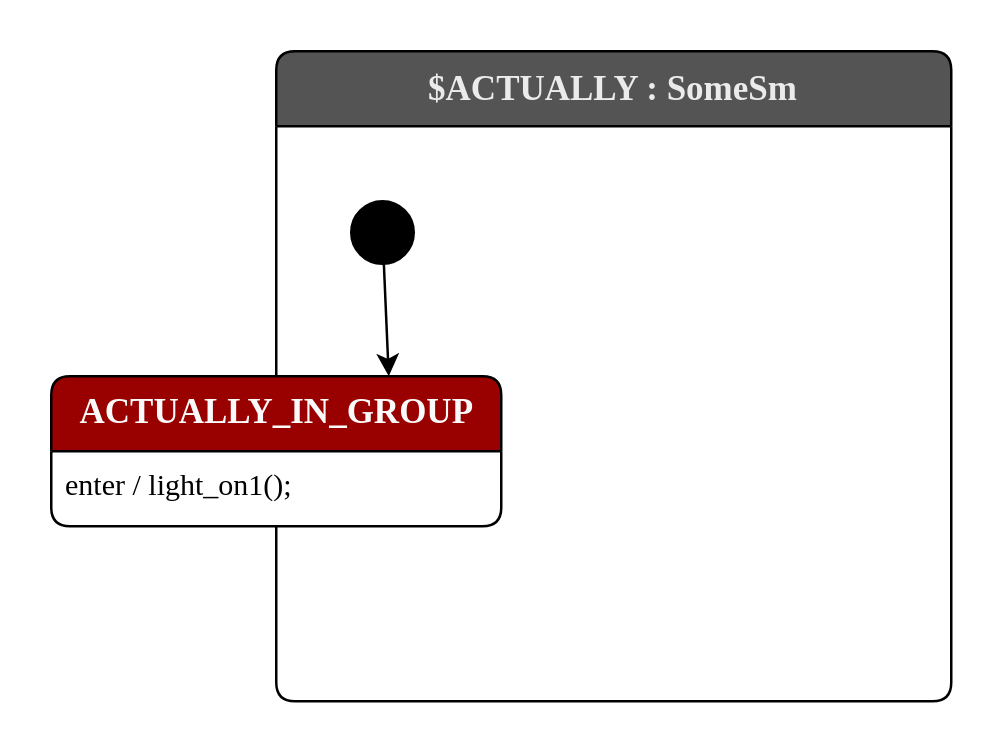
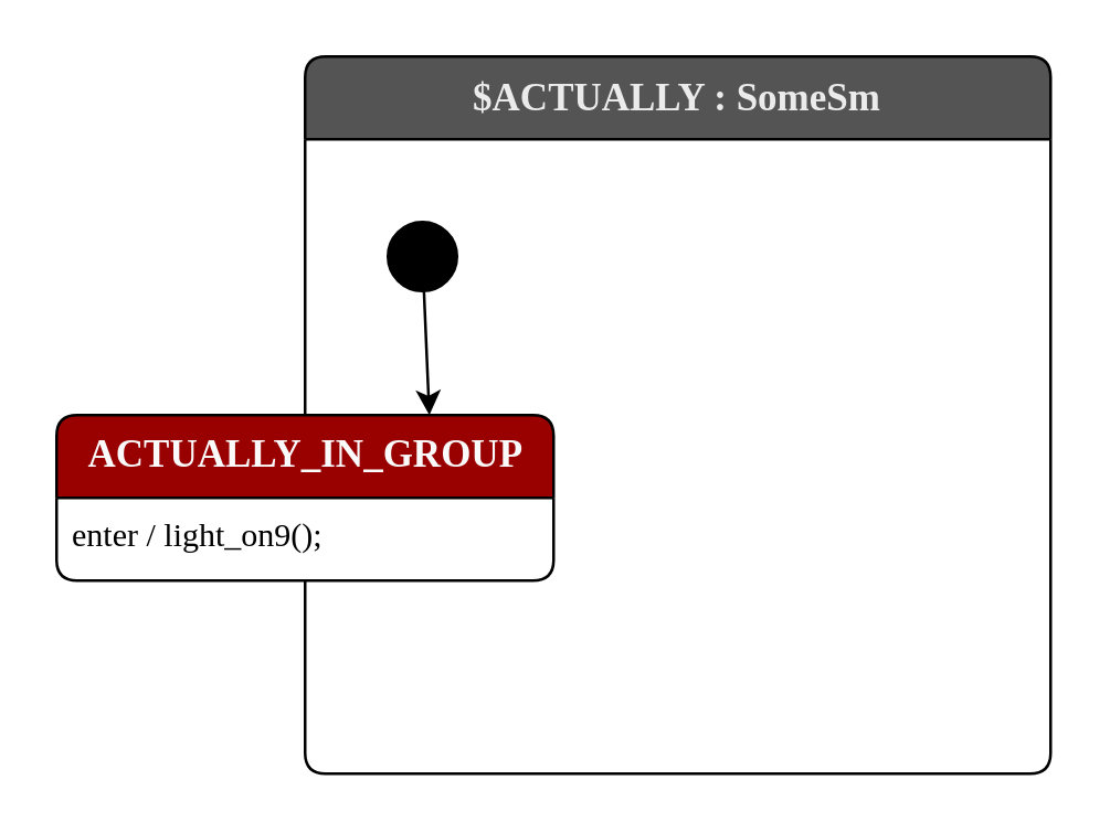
  <mxCell id="0" />
  <mxCell id="1" parent="0" />
  <mxCell id="2" value="$ACTUALLY : SomeSm" style="shape=swimlane;rotatable=0;align=center;verticalAlign=top;fontFamily=Lucida Console;startSize=30;fontSize=14;fontStyle=1;swimlaneFillColor=default;rounded=1;arcSize=15;absoluteArcSize=1;fillColor=#545454;fontColor=#EBEBEB;" parent="1" vertex="1"><mxGeometry x="110" y="20" width="270" height="260" as="geometry" /></mxCell>
  <mxCell id="3" value=" " style="fontFamily=Lucida Console;align=left;verticalAlign=top;fillColor=none;gradientColor=none;strokeColor=none;rounded=0;spacingLeft=4;resizable=0;movable=0;deletable=0;rotatable=0;autosize=1;" parent="2" vertex="1" connectable="0"><mxGeometry y="30" width="30" height="20" as="geometry" /></mxCell>
  <mxCell id="4" value="$initial_state" style="shape=ellipse;aspect=fixed;fillColor=#000000;resizable=0;rotatable=0;noLabel=1;editable=0;" parent="2" vertex="1"><mxGeometry x="30" y="60" width="25" height="25" as="geometry" /></mxCell>
  <mxCell id="5" style="edgeStyle=none;html=1;entryX=0.75;entryY=0;entryDx=0;entryDy=0;" parent="2" source="4" target="6" edge="1"><mxGeometry relative="1" as="geometry"><mxPoint x="200" y="115" as="targetPoint" /></mxGeometry></mxCell>
  <mxCell id="6" value="ACTUALLY_IN_GROUP" style="shape=swimlane;rotatable=0;align=center;verticalAlign=top;fontFamily=Lucida Console;startSize=30;fontSize=14;fontStyle=1;swimlaneFillColor=default;html=1;rounded=1;arcSize=15;absoluteArcSize=1;fillColor=#990000;fontColor=#FAFAFA;" parent="2" vertex="1"><mxGeometry x="-90" y="130" width="180" height="60" as="geometry" /></mxCell>
- <mxCell id="7" value="enter / light_on1();" style="fontFamily=Lucida Console;align=left;verticalAlign=top;fillColor=none;gradientColor=none;strokeColor=none;rounded=0;spacingLeft=4;resizable=0;movable=0;deletable=0;rotatable=0;autosize=1;" parent="6" vertex="1" connectable="0"><mxGeometry y="30" width="160" height="20" as="geometry" /></mxCell>
+ <mxCell id="7" value="enter / light_on9();" style="fontFamily=Lucida Console;align=left;verticalAlign=top;fillColor=none;gradientColor=none;strokeColor=none;rounded=0;spacingLeft=4;resizable=0;movable=0;deletable=0;rotatable=0;autosize=1;" parent="6" vertex="1" connectable="0"><mxGeometry y="30" width="160" height="20" as="geometry" /></mxCell>
